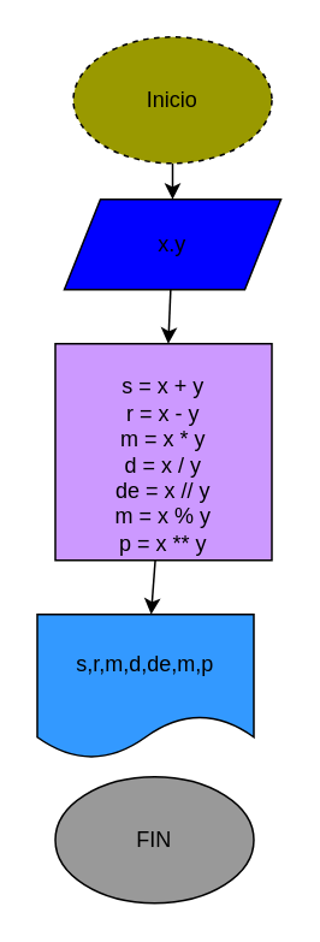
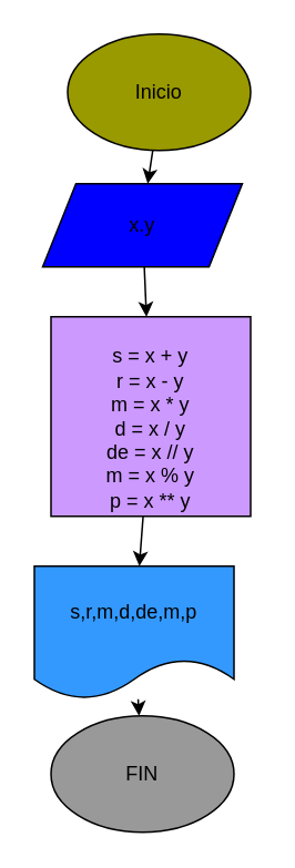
  <mxCell id="0" />
  <mxCell id="1" parent="0" />
  <mxCell id="2" value="" style="edgeStyle=none;html=1;" edge="1" parent="1" source="3" target="5"><mxGeometry relative="1" as="geometry" /></mxCell>
- <mxCell id="3" value="Inicio" style="ellipse;whiteSpace=wrap;html=1;fillColor=#999900;dashed=1;" vertex="1" parent="1"><mxGeometry x="40" y="20" width="110" height="70" as="geometry" /></mxCell>
+ <mxCell id="3" value="Inicio" style="ellipse;whiteSpace=wrap;html=1;fillColor=#999900;" vertex="1" parent="1"><mxGeometry x="40" y="20" width="110" height="70" as="geometry" /></mxCell>
  <mxCell id="4" value="" style="edgeStyle=none;html=1;" edge="1" parent="1" source="5" target="7"><mxGeometry relative="1" as="geometry" /></mxCell>
- <mxCell id="5" value="x.y" style="shape=parallelogram;perimeter=parallelogramPerimeter;whiteSpace=wrap;html=1;fixedSize=1;fillColor=#0000FF;" vertex="1" parent="1"><mxGeometry x="35" y="110" width="120" height="50" as="geometry" /></mxCell>
+ <mxCell id="5" value="x.y" style="shape=parallelogram;perimeter=parallelogramPerimeter;whiteSpace=wrap;html=1;fixedSize=1;fillColor=#0000FF;" vertex="1" parent="1"><mxGeometry x="25" y="110" width="120" height="50" as="geometry" /></mxCell>
  <mxCell id="6" value="" style="edgeStyle=none;html=1;" edge="1" parent="1" source="7" target="9"><mxGeometry relative="1" as="geometry" /></mxCell>
  <mxCell id="7" value="&lt;br&gt;s = x + y&lt;br&gt;r = x - y&lt;br&gt;m = x * y&lt;br&gt;d = x / y&lt;br&gt;de = x // y&lt;br&gt;m = x % y&lt;br&gt;p = x ** y" style="whiteSpace=wrap;html=1;aspect=fixed;fillColor=#CC99FF;" vertex="1" parent="1"><mxGeometry x="30" y="190" width="120" height="120" as="geometry" /></mxCell>
+ <mxCell id="8" value="" style="edgeStyle=none;html=1;" edge="1" parent="1" source="9" target="10"><mxGeometry relative="1" as="geometry" /></mxCell>
  <mxCell id="9" value="s,r,m,d,de,m,p" style="shape=document;whiteSpace=wrap;html=1;boundedLbl=1;fillColor=#3399FF;" vertex="1" parent="1"><mxGeometry x="20" y="340" width="120" height="80" as="geometry" /></mxCell>
  <mxCell id="10" value="FIN" style="ellipse;whiteSpace=wrap;html=1;fillColor=#999999;" vertex="1" parent="1"><mxGeometry x="30" y="430" width="110" height="70" as="geometry" /></mxCell>
